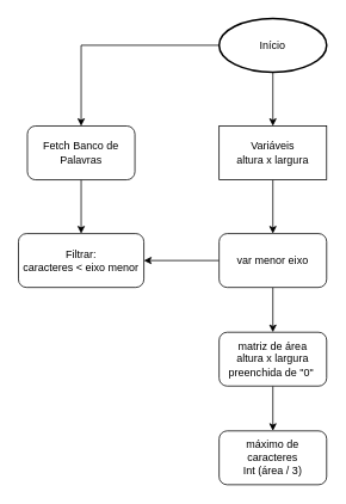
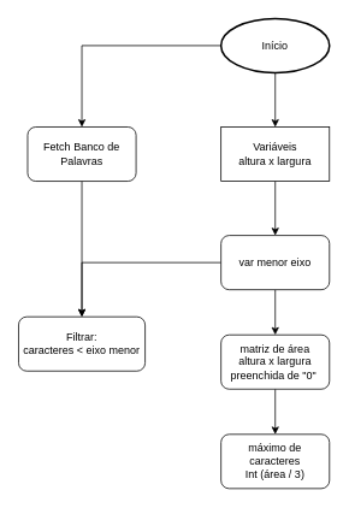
  <mxCell id="0" />
  <mxCell id="1" parent="0" />
  <mxCell id="2" value="" style="edgeStyle=orthogonalEdgeStyle;rounded=0;orthogonalLoop=1;jettySize=auto;html=1;" edge="1" parent="1" source="4" target="6"><mxGeometry relative="1" as="geometry" /></mxCell>
  <mxCell id="3" value="" style="edgeStyle=orthogonalEdgeStyle;rounded=0;orthogonalLoop=1;jettySize=auto;html=1;" edge="1" parent="1" source="4" target="8"><mxGeometry relative="1" as="geometry" /></mxCell>
  <mxCell id="4" value="Início" style="rounded=1;whiteSpace=wrap;html=1;strokeWidth=2;shape=mxgraph.flowchart.start_1;" vertex="1" parent="1"><mxGeometry x="244" y="20" width="120" height="60" as="geometry" /></mxCell>
  <mxCell id="5" value="" style="edgeStyle=orthogonalEdgeStyle;rounded=0;orthogonalLoop=1;jettySize=auto;html=1;" edge="1" parent="1" source="6" target="13"><mxGeometry relative="1" as="geometry" /></mxCell>
  <mxCell id="6" value="Fetch Banco de Palavras" style="whiteSpace=wrap;html=1;rounded=1;" vertex="1" parent="1"><mxGeometry x="30" y="140" width="120" height="60" as="geometry" /></mxCell>
  <mxCell id="7" value="" style="edgeStyle=orthogonalEdgeStyle;rounded=0;orthogonalLoop=1;jettySize=auto;html=1;" edge="1" parent="1" source="8" target="16"><mxGeometry relative="1" as="geometry" /></mxCell>
  <mxCell id="8" value="Variáveis &lt;br&gt;altura x largura" style="whiteSpace=wrap;html=1;rounded=0;" vertex="1" parent="1"><mxGeometry x="244" y="140" width="120" height="60" as="geometry" /></mxCell>
  <mxCell id="9" value="" style="edgeStyle=orthogonalEdgeStyle;rounded=0;orthogonalLoop=1;jettySize=auto;html=1;" edge="1" parent="1" source="10" target="12"><mxGeometry relative="1" as="geometry" /></mxCell>
  <mxCell id="10" value="matriz de área&lt;br&gt;altura x largura&lt;br&gt;preenchida de &quot;0&quot;&amp;nbsp;" style="whiteSpace=wrap;html=1;rounded=1;" vertex="1" parent="1"><mxGeometry x="244" y="370" width="120" height="60" as="geometry" /></mxCell>
  <mxCell id="11" style="edgeStyle=orthogonalEdgeStyle;rounded=0;orthogonalLoop=1;jettySize=auto;html=1;exitX=0.5;exitY=1;exitDx=0;exitDy=0;" edge="1" parent="1"><mxGeometry relative="1" as="geometry"><mxPoint x="304" y="420" as="sourcePoint" /><mxPoint x="304" y="420" as="targetPoint" /></mxGeometry></mxCell>
  <mxCell id="12" value="máximo de caracteres&lt;br&gt;Int (área / 3)" style="whiteSpace=wrap;html=1;rounded=1;" vertex="1" parent="1"><mxGeometry x="244" y="480" width="120" height="60" as="geometry" /></mxCell>
- <mxCell id="13" value="Filtrar: &lt;br&gt;caracteres &amp;lt; eixo menor" style="whiteSpace=wrap;html=1;rounded=1;" vertex="1" parent="1"><mxGeometry x="20" y="260" width="140" height="60" as="geometry" /></mxCell>
+ <mxCell id="13" value="Filtrar: &lt;br&gt;caracteres &amp;lt; eixo menor" style="whiteSpace=wrap;html=1;rounded=1;" vertex="1" parent="1"><mxGeometry x="20" y="350" width="140" height="60" as="geometry" /></mxCell>
  <mxCell id="14" value="" style="edgeStyle=orthogonalEdgeStyle;rounded=0;orthogonalLoop=1;jettySize=auto;html=1;" edge="1" parent="1" source="16" target="13"><mxGeometry relative="1" as="geometry" /></mxCell>
  <mxCell id="15" value="" style="edgeStyle=orthogonalEdgeStyle;rounded=0;orthogonalLoop=1;jettySize=auto;html=1;" edge="1" parent="1" source="16" target="10"><mxGeometry relative="1" as="geometry" /></mxCell>
  <mxCell id="16" value="var menor eixo" style="whiteSpace=wrap;html=1;rounded=1;" vertex="1" parent="1"><mxGeometry x="244" y="260" width="120" height="60" as="geometry" /></mxCell>
